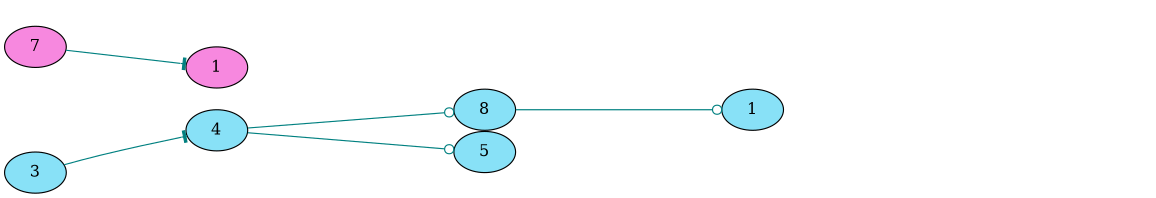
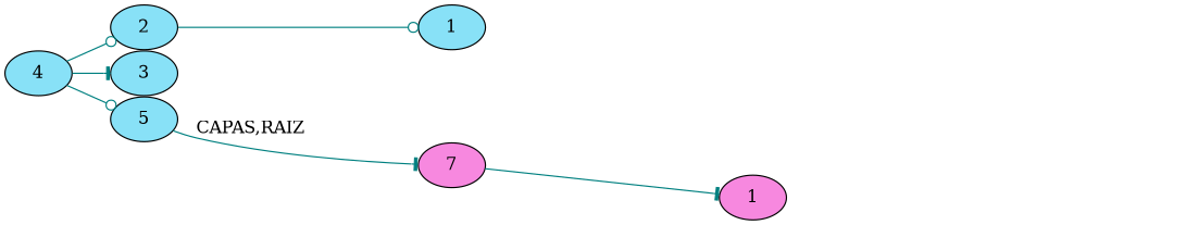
  digraph {
    nodesep=0
    rankdir=LR
    ranksep=0.4
    node [fillcolor="#88E1F7" style=filled]
    edge [arrowsize=0 style=invisible]
-   n1 [label=8]
+   n1 [label=2]
    n2 [label=1]
    Invisible2143701784 [style=invis]
    n4 [label=4]
    n5 [label=3]
    n6 [label=5]
    Invisible544806883 [style=invis]
    Invisible438722032 [style=invis]
    n9 [fillcolor="#F788DF" label=7]
    Invisible656513914 [fillcolor="#F788DF" style=invis]
    n11 [fillcolor="#F788DF" label=1]
    Invisible563079298 [fillcolor="#F788DF" style=invis]
    n1 -> n2 [arrowhead=odot color=teal arrowsize="" style=""]
    n2 -> Invisible2143701784
    n2 -> Invisible2143701784
    n4 -> n1 [arrowhead=odot color=teal arrowsize="" style=""]
-   n5 -> n4 [arrowhead=tee color=teal arrowsize="" style=""]
+   n4 -> n5 [arrowhead=tee color=teal arrowsize="" style=""]
    n4 -> n6 [arrowhead=odot color=teal arrowsize="" style=""]
    n5 -> Invisible544806883
    n5 -> Invisible544806883
    n6 -> Invisible438722032
    n6 -> Invisible438722032
+   n6 -> n9 [arrowhead=tee color=teal label="CAPAS,RAIZ" arrowsize="" style=""]
    n9 -> Invisible656513914
    n9 -> n11 [arrowhead=tee color=teal arrowsize="" style=""]
    n11 -> Invisible563079298
    n11 -> Invisible563079298
  }
